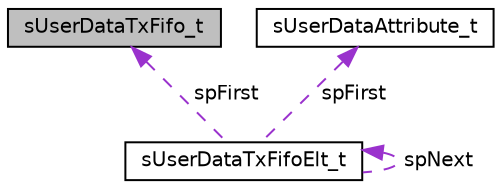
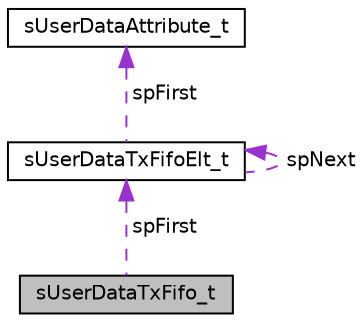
  digraph {
    node [color=black fillcolor=white fontname=Helvetica fontsize=10 shape=record style=filled]
    edge [color=darkorchid3 dir=back fontname=Helvetica fontsize=10 labelfontname=Helvetica labelfontsize=10 style=dashed]
    n1 [fillcolor=grey75 fontcolor=black height=0.2 label=sUserDataTxFifo_t width=0.4]
    n2 [height=0.2 label=sUserDataTxFifoElt_t width=0.4]
    n3 [height=0.2 label=sUserDataAttribute_t width=0.4]
-   n1 -> n2 [label=" spFirst"]
+   n2 -> n1 [label=" spFirst"]
    n2 -> n2 [label=" spNext"]
    n3 -> n2 [label=" spFirst"]
  }
